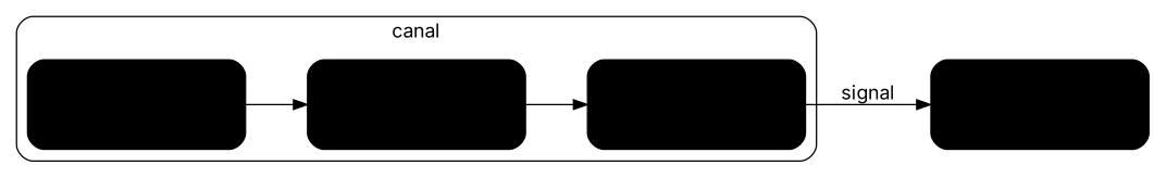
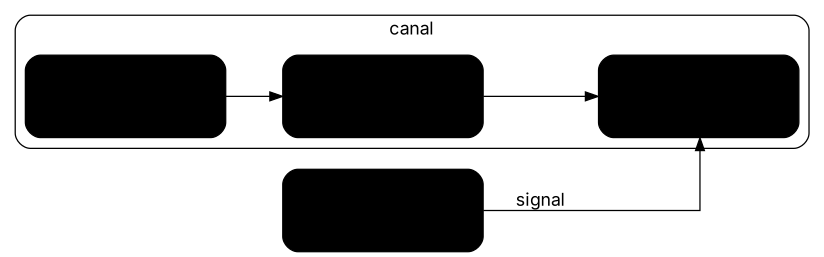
  digraph {
    compound=true
    fontname=Inter
    nodesep=0.35
    rankdir=LR
    ranksep=0.6
    splines=ortho
    node [fillcolor="#whote" fixedsize=true fontname=Inter shape=box style="rounded,filled"]
    edge [fontname=Inter]
    n1 [height=0.9 label="Génération" width=2.2]
    n2 [height=0.9 label=Traitement width=2.2]
    n3 [height=0.9 label="Stockage\n(optionnel)" width=2.2]
    canal [height=0.9 width=2.2]
    subgraph cluster_1 {
      fillcolor=white
      label=canal
      style=rounded
      n1
      n2
      n3
    }
    n1 -> n2
    n2 -> n3
-   n3 -> canal [label=" signal "]
+   canal -> n3 [label=" signal "]
  }
